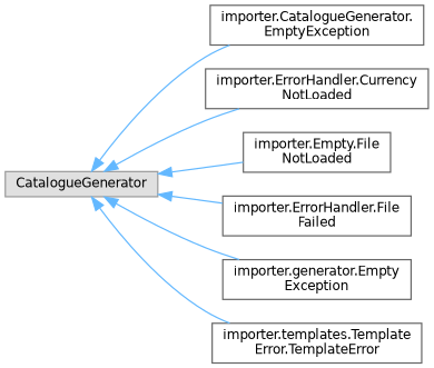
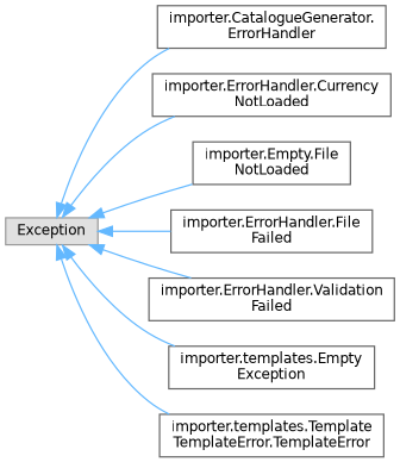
  digraph {
    rankdir=LR
    node [color=grey40 fillcolor=white fontname=Helvetica fontsize=10 shape=box style=filled]
    edge [color=steelblue1 dir=back fontname=Helvetica fontsize=10 labelfontname=Helvetica labelfontsize=10 style=solid]
-   n1 [color=grey60 fillcolor="#E0E0E0" height=0.2 label=CatalogueGenerator width=0.4]
-   n2 [height=0.2 label="importer.CatalogueGenerator.\lEmptyException" width=0.4]
+   n1 [color=grey60 fillcolor="#E0E0E0" height=0.2 label=Exception width=0.4]
+   n2 [height=0.2 label="importer.CatalogueGenerator.\lErrorHandler" width=0.4]
    n3 [height=0.2 label="importer.ErrorHandler.Currency\lNotLoaded" width=0.4]
    n4 [height=0.2 label="importer.Empty.File\lNotLoaded" width=0.4]
    n5 [height=0.2 label="importer.ErrorHandler.File\lFailed" width=0.4]
-   n7 [height=0.2 label="importer.generator.Empty\lException" width=0.4]
-   n8 [height=0.2 label="importer.templates.Template\lError.TemplateError" width=0.4]
+   n6 [height=0.2 label="importer.ErrorHandler.Validation\lFailed" width=0.4]
+   n7 [height=0.2 label="importer.templates.Empty\lException" width=0.4]
+   n8 [height=0.2 label="importer.templates.Template\lTemplateError.TemplateError" width=0.4]
    n1 -> n2
    n1 -> n3
    n1 -> n4
    n1 -> n5
+   n1 -> n6
    n1 -> n7
    n1 -> n8
  }
